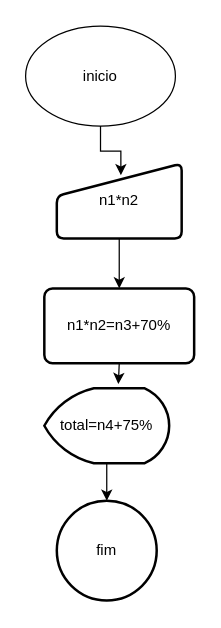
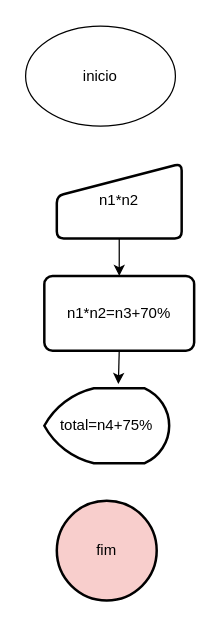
  <mxCell id="0" />
  <mxCell id="1" parent="0" />
  <mxCell id="2" value="inicio" style="ellipse;whiteSpace=wrap;html=1;" vertex="1" parent="1"><mxGeometry x="20" y="20" width="120" height="80" as="geometry" /></mxCell>
  <mxCell id="3" value="" style="edgeStyle=orthogonalEdgeStyle;rounded=0;orthogonalLoop=1;jettySize=auto;html=1;" edge="1" parent="1" source="4" target="5"><mxGeometry relative="1" as="geometry" /></mxCell>
  <mxCell id="4" value="n1*n2" style="html=1;strokeWidth=2;shape=manualInput;whiteSpace=wrap;rounded=1;size=26;arcSize=11;" vertex="1" parent="1"><mxGeometry x="45" y="130" width="100" height="60" as="geometry" /></mxCell>
- <mxCell id="5" value="n1*n2=n3+70%" style="whiteSpace=wrap;html=1;strokeWidth=2;rounded=1;arcSize=11;" vertex="1" parent="1"><mxGeometry x="35" y="230" width="120" height="60" as="geometry" /></mxCell>
- <mxCell id="6" style="edgeStyle=orthogonalEdgeStyle;rounded=0;orthogonalLoop=1;jettySize=auto;html=1;exitX=0.5;exitY=1;exitDx=0;exitDy=0;entryX=0.513;entryY=0.156;entryDx=0;entryDy=0;entryPerimeter=0;" edge="1" parent="1" source="2" target="4"><mxGeometry relative="1" as="geometry" /></mxCell>
- <mxCell id="7" value="" style="edgeStyle=orthogonalEdgeStyle;rounded=0;orthogonalLoop=1;jettySize=auto;html=1;" edge="1" parent="1" source="8" target="10"><mxGeometry relative="1" as="geometry" /></mxCell>
+ <mxCell id="5" value="n1*n2=n3+70%" style="whiteSpace=wrap;html=1;strokeWidth=2;rounded=1;arcSize=11;" vertex="1" parent="1"><mxGeometry x="35" y="220" width="120" height="60" as="geometry" /></mxCell>
  <mxCell id="8" value="total=n4+75%" style="strokeWidth=2;html=1;shape=mxgraph.flowchart.display;whiteSpace=wrap;" vertex="1" parent="1"><mxGeometry x="35" y="310" width="100" height="60" as="geometry" /></mxCell>
  <mxCell id="9" style="edgeStyle=orthogonalEdgeStyle;rounded=0;orthogonalLoop=1;jettySize=auto;html=1;exitX=0.5;exitY=1;exitDx=0;exitDy=0;entryX=0.593;entryY=-0.056;entryDx=0;entryDy=0;entryPerimeter=0;" edge="1" parent="1" source="5" target="8"><mxGeometry relative="1" as="geometry" /></mxCell>
- <mxCell id="10" value="fim" style="ellipse;whiteSpace=wrap;html=1;strokeWidth=2;" vertex="1" parent="1"><mxGeometry x="45" y="400" width="80" height="80" as="geometry" /></mxCell>
+ <mxCell id="10" value="fim" style="ellipse;whiteSpace=wrap;html=1;strokeWidth=2;fillColor=#f8cecc;" vertex="1" parent="1"><mxGeometry x="45" y="400" width="80" height="80" as="geometry" /></mxCell>
